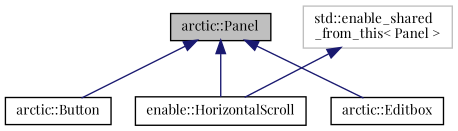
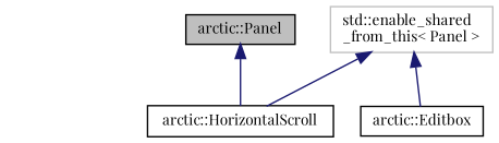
  digraph {
    fontname="Playfair Display"
    rankdir=TB
    node [color=black fillcolor=white fontname="Playfair Display" fontsize=10 shape=record style=filled]
    edge [color=midnightblue dir=back fontname="Playfair Display" fontsize=10 labelfontname=Helvetica labelfontsize=10 style=solid]
    n1 [fillcolor=grey75 fontcolor=black height=0.2 label="arctic::Panel" width=0.4]
-   n2 [height=0.2 label="arctic::Button" width=0.4]
    n3 [height=0.2 label="arctic::Editbox" width=0.4]
-   n4 [height=0.2 label="enable::HorizontalScroll" width=0.4]
+   n4 [height=0.2 label="arctic::HorizontalScroll" width=0.4]
    n5 [color=grey75 height=0.2 label="std::enable_shared\l_from_this\< Panel \>" width=0.4]
-   n1 -> n2
-   n1 -> n3
+   n5 -> n3
    n1 -> n4
    n5 -> n4
  }
